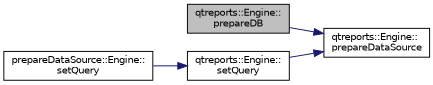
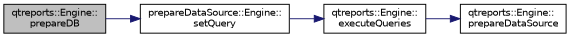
  digraph {
    rankdir=LR
    node [color=black fontname=Helvetica fontsize=10 shape=record]
    edge [color=midnightblue fontname=Helvetica fontsize=10 labelfontname=Helvetica labelfontsize=10 style=solid]
    n1 [fillcolor=grey75 fontcolor=black height=0.2 label="qtreports::Engine::\lprepareDB" style=filled width=0.4]
    n2 [height=0.2 label="prepareDataSource::Engine::\lsetQuery" width=0.4]
-   n3 [height=0.2 label="qtreports::Engine::\lsetQuery" width=0.4]
+   n3 [height=0.2 label="qtreports::Engine::\lexecuteQueries" width=0.4]
    n4 [height=0.2 label="qtreports::Engine::\lprepareDataSource" width=0.4]
-   n1 -> n4
+   n1 -> n2
    n2 -> n3
    n3 -> n4
  }
